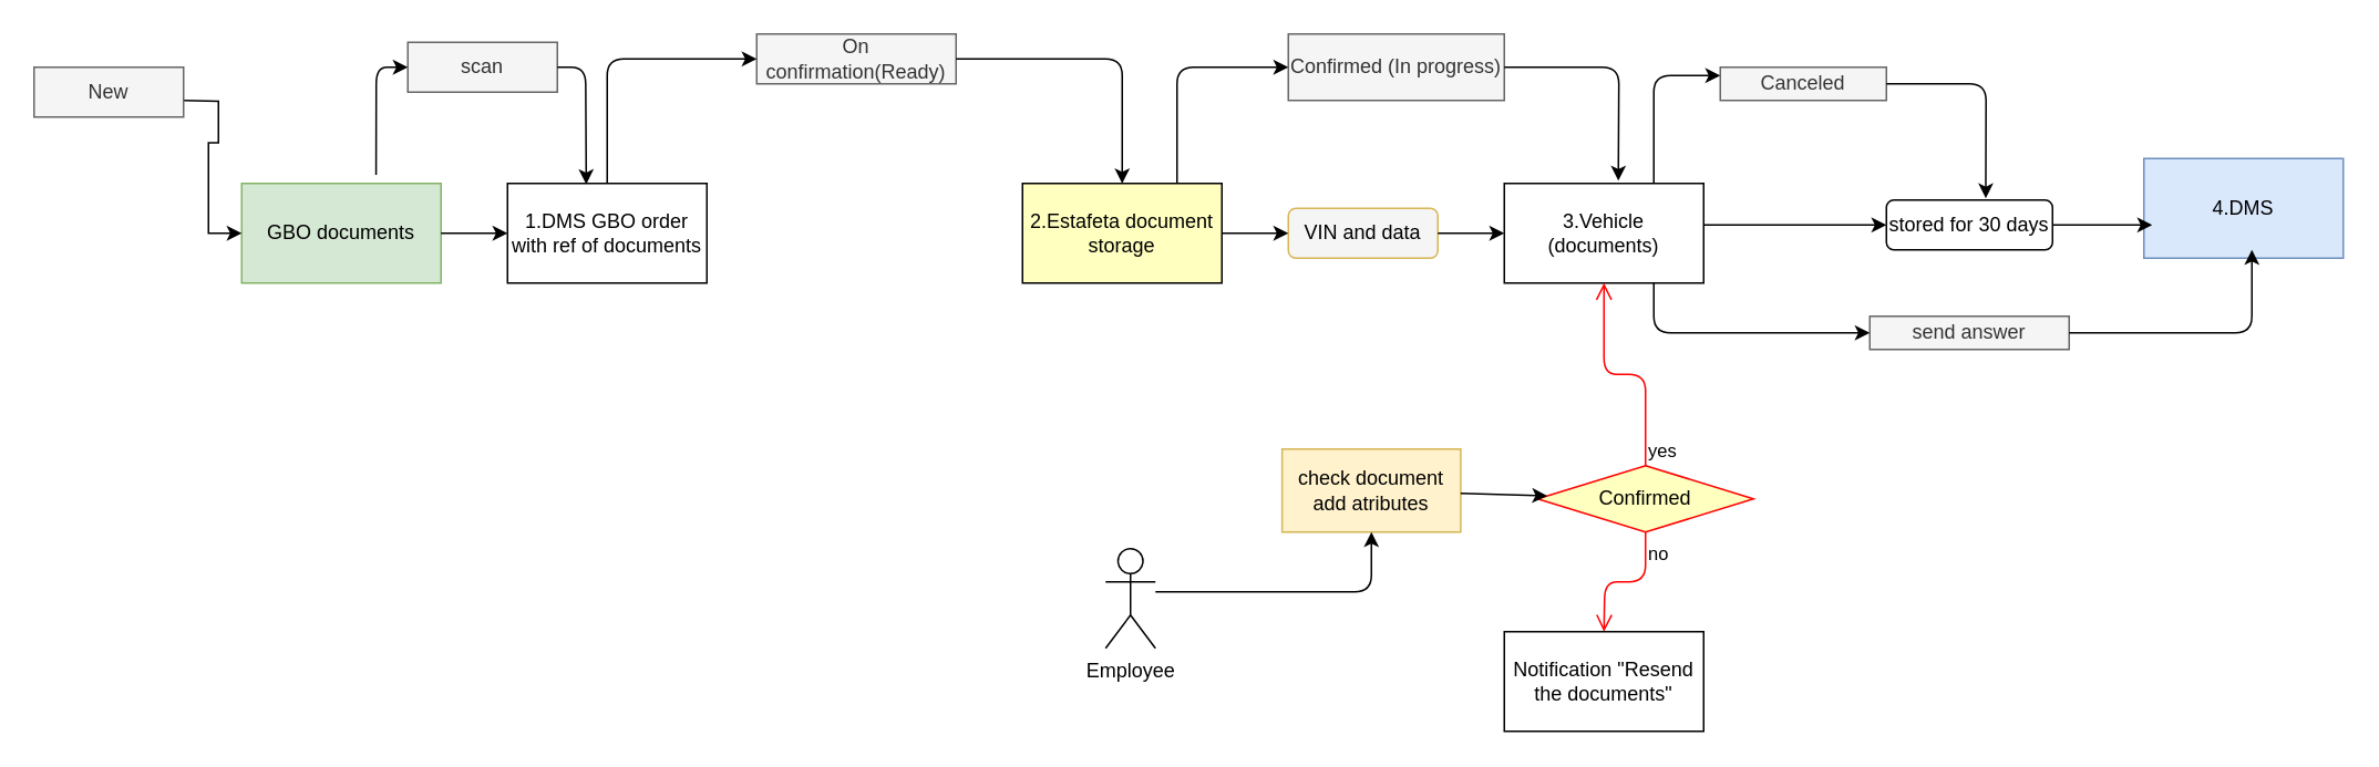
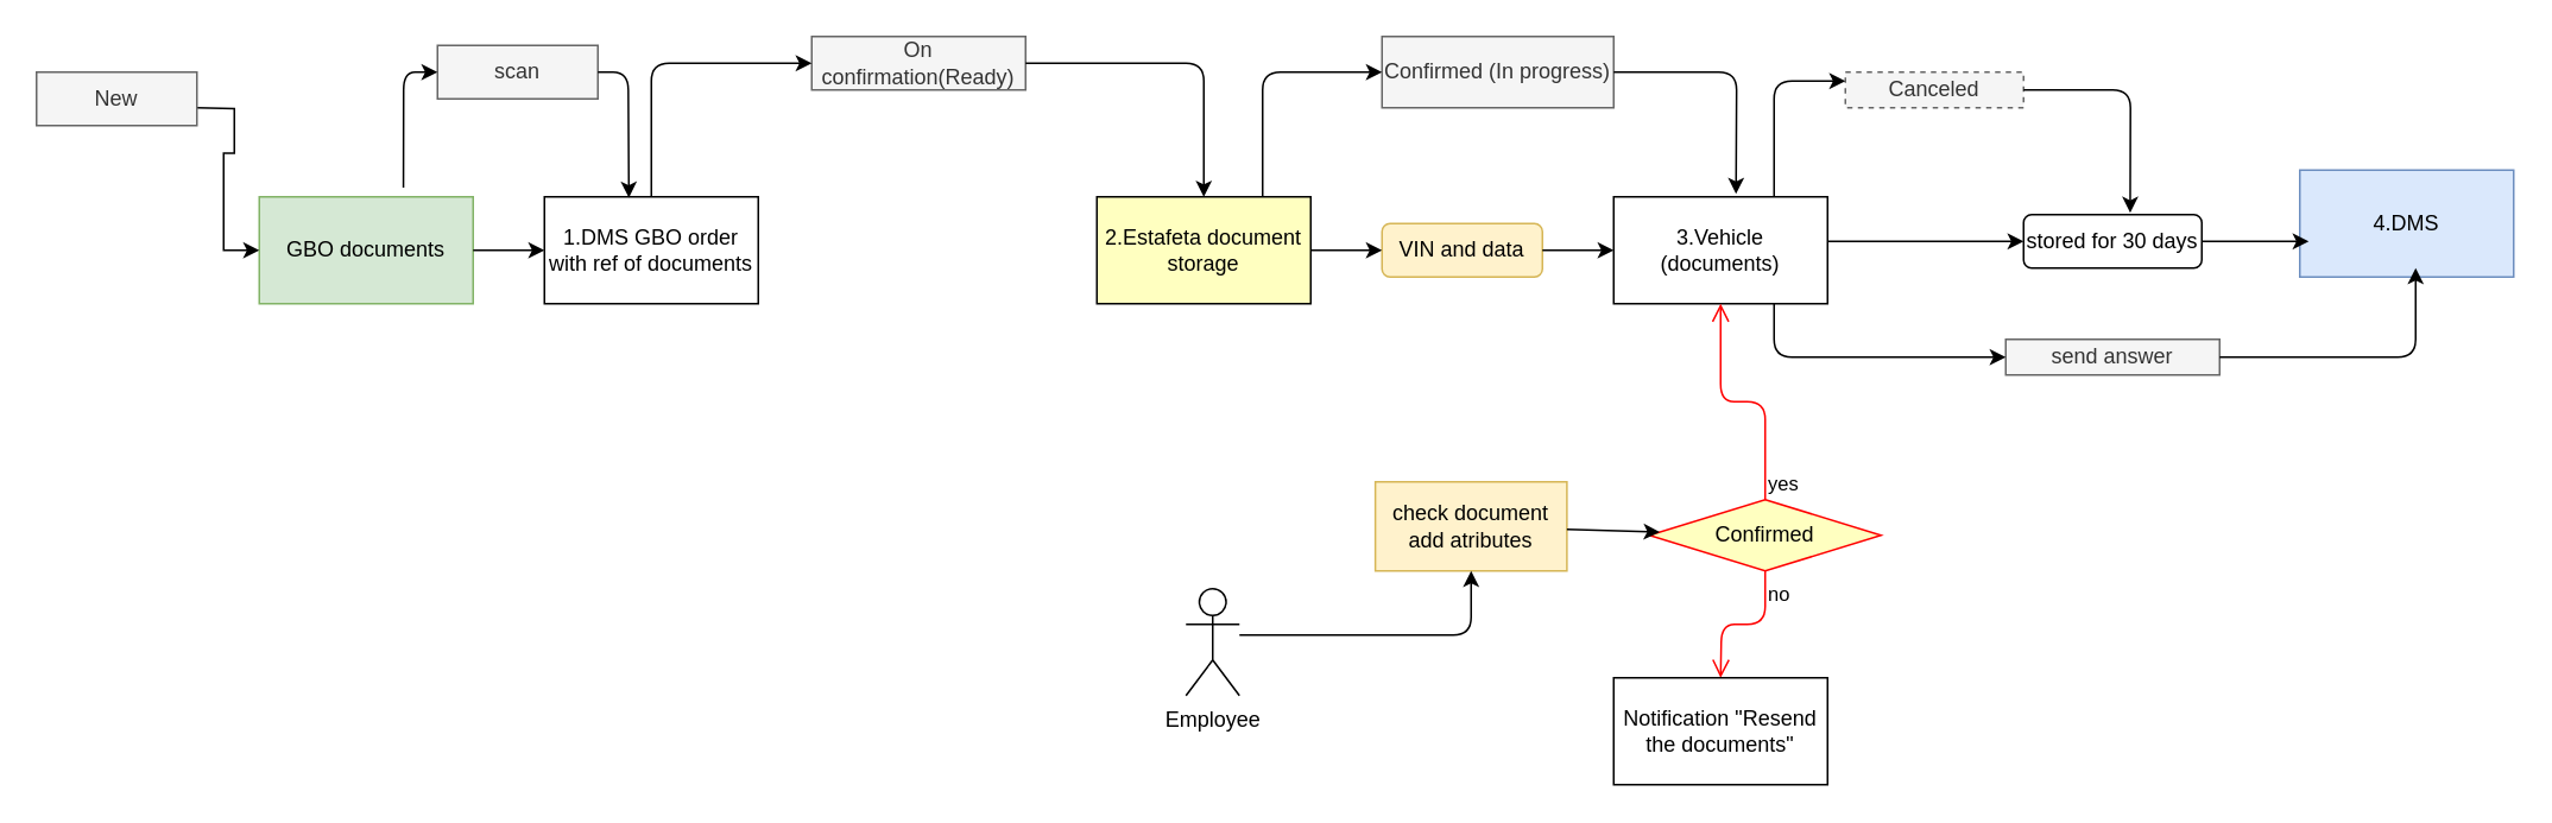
  <mxCell id="0" />
  <mxCell id="1" parent="0" />
  <mxCell id="2" value="GBO documents" style="rounded=0;whiteSpace=wrap;html=1;fillColor=#d5e8d4;strokeColor=#82b366;" vertex="1" parent="1"><mxGeometry x="145" y="110" width="120" height="60" as="geometry" /></mxCell>
  <mxCell id="3" value="1.DMS GBO order with ref of documents" style="rounded=0;whiteSpace=wrap;html=1;" vertex="1" parent="1"><mxGeometry x="305" y="110" width="120" height="60" as="geometry" /></mxCell>
  <mxCell id="4" value="2.Estafeta document storage" style="rounded=0;whiteSpace=wrap;html=1;fillColor=#ffffc0;" vertex="1" parent="1"><mxGeometry x="615" y="110" width="120" height="60" as="geometry" /></mxCell>
  <mxCell id="5" value="3.Vehicle (documents)" style="rounded=0;whiteSpace=wrap;html=1;" vertex="1" parent="1"><mxGeometry x="905" y="110" width="120" height="60" as="geometry" /></mxCell>
  <mxCell id="6" value="On confirmation(Ready)" style="rounded=0;whiteSpace=wrap;html=1;fillColor=#f5f5f5;strokeColor=#666666;fontColor=#333333;" vertex="1" parent="1"><mxGeometry x="455" y="20" width="120" height="30" as="geometry" /></mxCell>
  <mxCell id="7" value="Confirmed (In progress)" style="rounded=0;whiteSpace=wrap;html=1;fillColor=#f5f5f5;strokeColor=#666666;fontColor=#333333;" vertex="1" parent="1"><mxGeometry x="775" y="20" width="130" height="40" as="geometry" /></mxCell>
  <mxCell id="8" value="" style="endArrow=classic;html=1;exitX=1;exitY=0.5;exitDx=0;exitDy=0;entryX=0;entryY=0.5;entryDx=0;entryDy=0;" edge="1" parent="1" source="2" target="3"><mxGeometry width="50" height="50" relative="1" as="geometry"><mxPoint x="455" y="210" as="sourcePoint" /><mxPoint x="505" y="160" as="targetPoint" /></mxGeometry></mxCell>
  <mxCell id="9" value="" style="endArrow=classic;html=1;entryX=0;entryY=0.5;entryDx=0;entryDy=0;exitX=0.5;exitY=0;exitDx=0;exitDy=0;" edge="1" parent="1" source="3" target="6"><mxGeometry width="50" height="50" relative="1" as="geometry"><mxPoint x="424" y="130" as="sourcePoint" /><mxPoint x="505" y="160" as="targetPoint" /><Array as="points"><mxPoint x="365" y="35" /></Array></mxGeometry></mxCell>
  <mxCell id="10" value="" style="endArrow=classic;html=1;entryX=0;entryY=0.5;entryDx=0;entryDy=0;" edge="1" parent="1" target="7"><mxGeometry width="50" height="50" relative="1" as="geometry"><mxPoint x="708" y="110" as="sourcePoint" /><mxPoint x="655" y="160" as="targetPoint" /><Array as="points"><mxPoint x="708" y="40" /></Array></mxGeometry></mxCell>
  <mxCell id="11" value="" style="endArrow=classic;html=1;exitX=1;exitY=0.5;exitDx=0;exitDy=0;entryX=0.572;entryY=-0.027;entryDx=0;entryDy=0;entryPerimeter=0;" edge="1" parent="1" source="7" target="5"><mxGeometry width="50" height="50" relative="1" as="geometry"><mxPoint x="605" y="210" as="sourcePoint" /><mxPoint x="905" y="140" as="targetPoint" /><Array as="points"><mxPoint x="974" y="40" /></Array></mxGeometry></mxCell>
  <mxCell id="12" value="" style="endArrow=classic;html=1;exitX=1;exitY=0.5;exitDx=0;exitDy=0;entryX=0.5;entryY=0;entryDx=0;entryDy=0;" edge="1" parent="1" source="6" target="4"><mxGeometry width="50" height="50" relative="1" as="geometry"><mxPoint x="695" y="210" as="sourcePoint" /><mxPoint x="745" y="160" as="targetPoint" /><Array as="points"><mxPoint x="675" y="35" /></Array></mxGeometry></mxCell>
- <mxCell id="13" value="VIN and data" style="rounded=1;whiteSpace=wrap;html=1;fillColor=#f5f5f5;strokeColor=#d6b656;" vertex="1" parent="1"><mxGeometry x="775" y="125" width="90" height="30" as="geometry" /></mxCell>
+ <mxCell id="13" value="VIN and data" style="rounded=1;whiteSpace=wrap;html=1;fillColor=#fff2cc;strokeColor=#d6b656;" vertex="1" parent="1"><mxGeometry x="775" y="125" width="90" height="30" as="geometry" /></mxCell>
  <mxCell id="14" value="" style="endArrow=classic;html=1;exitX=1;exitY=0.5;exitDx=0;exitDy=0;entryX=0;entryY=0.5;entryDx=0;entryDy=0;" edge="1" parent="1" source="4" target="13"><mxGeometry width="50" height="50" relative="1" as="geometry"><mxPoint x="595" y="210" as="sourcePoint" /><mxPoint x="645" y="160" as="targetPoint" /></mxGeometry></mxCell>
  <mxCell id="15" value="" style="endArrow=classic;html=1;exitX=1;exitY=0.5;exitDx=0;exitDy=0;" edge="1" parent="1" source="13" target="5"><mxGeometry width="50" height="50" relative="1" as="geometry"><mxPoint x="595" y="210" as="sourcePoint" /><mxPoint x="645" y="160" as="targetPoint" /></mxGeometry></mxCell>
  <mxCell id="16" value="check document add atributes" style="rounded=0;whiteSpace=wrap;html=1;fillColor=#fff2cc;strokeColor=#d6b656;" vertex="1" parent="1"><mxGeometry x="771.25" y="270" width="107.5" height="50" as="geometry" /></mxCell>
  <mxCell id="17" value="Employee" style="shape=umlActor;verticalLabelPosition=bottom;verticalAlign=top;html=1;outlineConnect=0;" vertex="1" parent="1"><mxGeometry x="665" y="330" width="30" height="60" as="geometry" /></mxCell>
  <mxCell id="18" value="" style="endArrow=classic;html=1;entryX=0.5;entryY=1;entryDx=0;entryDy=0;" edge="1" parent="1" target="16"><mxGeometry width="50" height="50" relative="1" as="geometry"><mxPoint x="695" y="356" as="sourcePoint" /><mxPoint x="645" y="150" as="targetPoint" /><Array as="points"><mxPoint x="825" y="356" /></Array></mxGeometry></mxCell>
  <mxCell id="19" value="Confirmed" style="rhombus;whiteSpace=wrap;html=1;fillColor=#ffffc0;strokeColor=#ff0000;" vertex="1" parent="1"><mxGeometry x="925" y="280" width="130" height="40" as="geometry" /></mxCell>
  <mxCell id="20" value="yes" style="edgeStyle=orthogonalEdgeStyle;html=1;align=left;verticalAlign=bottom;endArrow=open;endSize=8;strokeColor=#ff0000;exitX=0.5;exitY=0;exitDx=0;exitDy=0;entryX=0.5;entryY=1;entryDx=0;entryDy=0;" edge="1" source="19" parent="1" target="5"><mxGeometry x="-1" relative="1" as="geometry"><mxPoint x="1105" y="300" as="targetPoint" /></mxGeometry></mxCell>
  <mxCell id="21" value="no" style="edgeStyle=orthogonalEdgeStyle;html=1;align=left;verticalAlign=top;endArrow=open;endSize=8;strokeColor=#ff0000;" edge="1" source="19" parent="1"><mxGeometry x="-1" relative="1" as="geometry"><mxPoint x="965" y="380" as="targetPoint" /></mxGeometry></mxCell>
  <mxCell id="22" value="Notification &quot;Resend the documents&quot;" style="rounded=0;whiteSpace=wrap;html=1;" vertex="1" parent="1"><mxGeometry x="905" y="380" width="120" height="60" as="geometry" /></mxCell>
  <mxCell id="23" value="" style="endArrow=classic;html=1;" edge="1" parent="1" source="16" target="19"><mxGeometry width="50" height="50" relative="1" as="geometry"><mxPoint x="905" y="190" as="sourcePoint" /><mxPoint x="955" y="140" as="targetPoint" /></mxGeometry></mxCell>
  <mxCell id="24" value="4.DMS" style="rounded=0;whiteSpace=wrap;html=1;fillColor=#dae8fc;strokeColor=#6c8ebf;" vertex="1" parent="1"><mxGeometry x="1290" y="95" width="120" height="60" as="geometry" /></mxCell>
  <mxCell id="25" value="stored for 30 days" style="rounded=1;whiteSpace=wrap;html=1;" vertex="1" parent="1"><mxGeometry x="1135" y="120" width="100" height="30" as="geometry" /></mxCell>
  <mxCell id="26" value="" style="endArrow=classic;html=1;entryX=0;entryY=0.5;entryDx=0;entryDy=0;" edge="1" parent="1" target="25"><mxGeometry width="50" height="50" relative="1" as="geometry"><mxPoint x="1025" y="135" as="sourcePoint" /><mxPoint x="1005" y="230" as="targetPoint" /></mxGeometry></mxCell>
- <mxCell id="27" value="Canceled" style="rounded=0;whiteSpace=wrap;html=1;fillColor=#f5f5f5;strokeColor=#666666;fontColor=#333333;" vertex="1" parent="1"><mxGeometry x="1035" y="40" width="100" height="20" as="geometry" /></mxCell>
+ <mxCell id="27" value="Canceled" style="rounded=0;whiteSpace=wrap;html=1;fillColor=#f5f5f5;strokeColor=#666666;fontColor=#333333;dashed=1;" vertex="1" parent="1"><mxGeometry x="1035" y="40" width="100" height="20" as="geometry" /></mxCell>
  <mxCell id="28" value="" style="endArrow=classic;html=1;exitX=0.75;exitY=0;exitDx=0;exitDy=0;entryX=0;entryY=0.25;entryDx=0;entryDy=0;" edge="1" parent="1" source="5" target="27"><mxGeometry width="50" height="50" relative="1" as="geometry"><mxPoint x="995" y="280" as="sourcePoint" /><mxPoint x="1045" y="230" as="targetPoint" /><Array as="points"><mxPoint x="995" y="45" /></Array></mxGeometry></mxCell>
  <mxCell id="29" value="" style="endArrow=classic;html=1;exitX=1;exitY=0.5;exitDx=0;exitDy=0;entryX=0.598;entryY=-0.035;entryDx=0;entryDy=0;entryPerimeter=0;" edge="1" parent="1" source="27" target="25"><mxGeometry width="50" height="50" relative="1" as="geometry"><mxPoint x="945" y="280" as="sourcePoint" /><mxPoint x="995" y="230" as="targetPoint" /><Array as="points"><mxPoint x="1195" y="50" /></Array></mxGeometry></mxCell>
  <mxCell id="30" value="" style="endArrow=classic;html=1;exitX=1;exitY=0.5;exitDx=0;exitDy=0;entryX=0;entryY=0.5;entryDx=0;entryDy=0;" edge="1" parent="1" source="25"><mxGeometry width="50" height="50" relative="1" as="geometry"><mxPoint x="1085" y="280" as="sourcePoint" /><mxPoint x="1295" y="135" as="targetPoint" /></mxGeometry></mxCell>
  <mxCell id="31" value="send answer" style="rounded=0;whiteSpace=wrap;html=1;fillColor=#f5f5f5;strokeColor=#666666;fontColor=#333333;" vertex="1" parent="1"><mxGeometry x="1125" y="190" width="120" height="20" as="geometry" /></mxCell>
  <mxCell id="32" value="" style="endArrow=classic;html=1;exitX=0.75;exitY=1;exitDx=0;exitDy=0;entryX=0;entryY=0.5;entryDx=0;entryDy=0;" edge="1" parent="1" source="5" target="31"><mxGeometry width="50" height="50" relative="1" as="geometry"><mxPoint x="1085" y="150" as="sourcePoint" /><mxPoint x="1135" y="100" as="targetPoint" /><Array as="points"><mxPoint x="995" y="200" /></Array></mxGeometry></mxCell>
  <mxCell id="33" value="" style="endArrow=classic;html=1;exitX=1;exitY=0.5;exitDx=0;exitDy=0;" edge="1" parent="1" source="31"><mxGeometry width="50" height="50" relative="1" as="geometry"><mxPoint x="1085" y="150" as="sourcePoint" /><mxPoint x="1355" y="150" as="targetPoint" /><Array as="points"><mxPoint x="1355" y="200" /></Array></mxGeometry></mxCell>
  <mxCell id="34" value="" style="edgeStyle=orthogonalEdgeStyle;rounded=0;orthogonalLoop=1;jettySize=auto;html=1;entryX=0;entryY=0.5;entryDx=0;entryDy=0;" edge="1" parent="1" target="2"><mxGeometry relative="1" as="geometry"><mxPoint x="110" y="60" as="sourcePoint" /></mxGeometry></mxCell>
  <mxCell id="35" value="New" style="rounded=0;whiteSpace=wrap;html=1;fillColor=#f5f5f5;strokeColor=#666666;fontColor=#333333;" vertex="1" parent="1"><mxGeometry x="20" y="40" width="90" height="30" as="geometry" /></mxCell>
  <mxCell id="36" value="scan" style="rounded=0;whiteSpace=wrap;html=1;fillColor=#f5f5f5;strokeColor=#666666;fontColor=#333333;" vertex="1" parent="1"><mxGeometry x="245" y="25" width="90" height="30" as="geometry" /></mxCell>
  <mxCell id="37" value="" style="endArrow=classic;html=1;exitX=0.674;exitY=-0.086;exitDx=0;exitDy=0;exitPerimeter=0;entryX=0;entryY=0.5;entryDx=0;entryDy=0;" edge="1" parent="1" source="2" target="36"><mxGeometry width="50" height="50" relative="1" as="geometry"><mxPoint x="625" y="280" as="sourcePoint" /><mxPoint x="675" y="230" as="targetPoint" /><Array as="points"><mxPoint x="226" y="40" /></Array></mxGeometry></mxCell>
  <mxCell id="38" value="" style="endArrow=classic;html=1;exitX=1;exitY=0.5;exitDx=0;exitDy=0;entryX=0.395;entryY=0.008;entryDx=0;entryDy=0;entryPerimeter=0;" edge="1" parent="1" source="36" target="3"><mxGeometry width="50" height="50" relative="1" as="geometry"><mxPoint x="725" y="240" as="sourcePoint" /><mxPoint x="775" y="190" as="targetPoint" /><Array as="points"><mxPoint x="352" y="40" /></Array></mxGeometry></mxCell>
